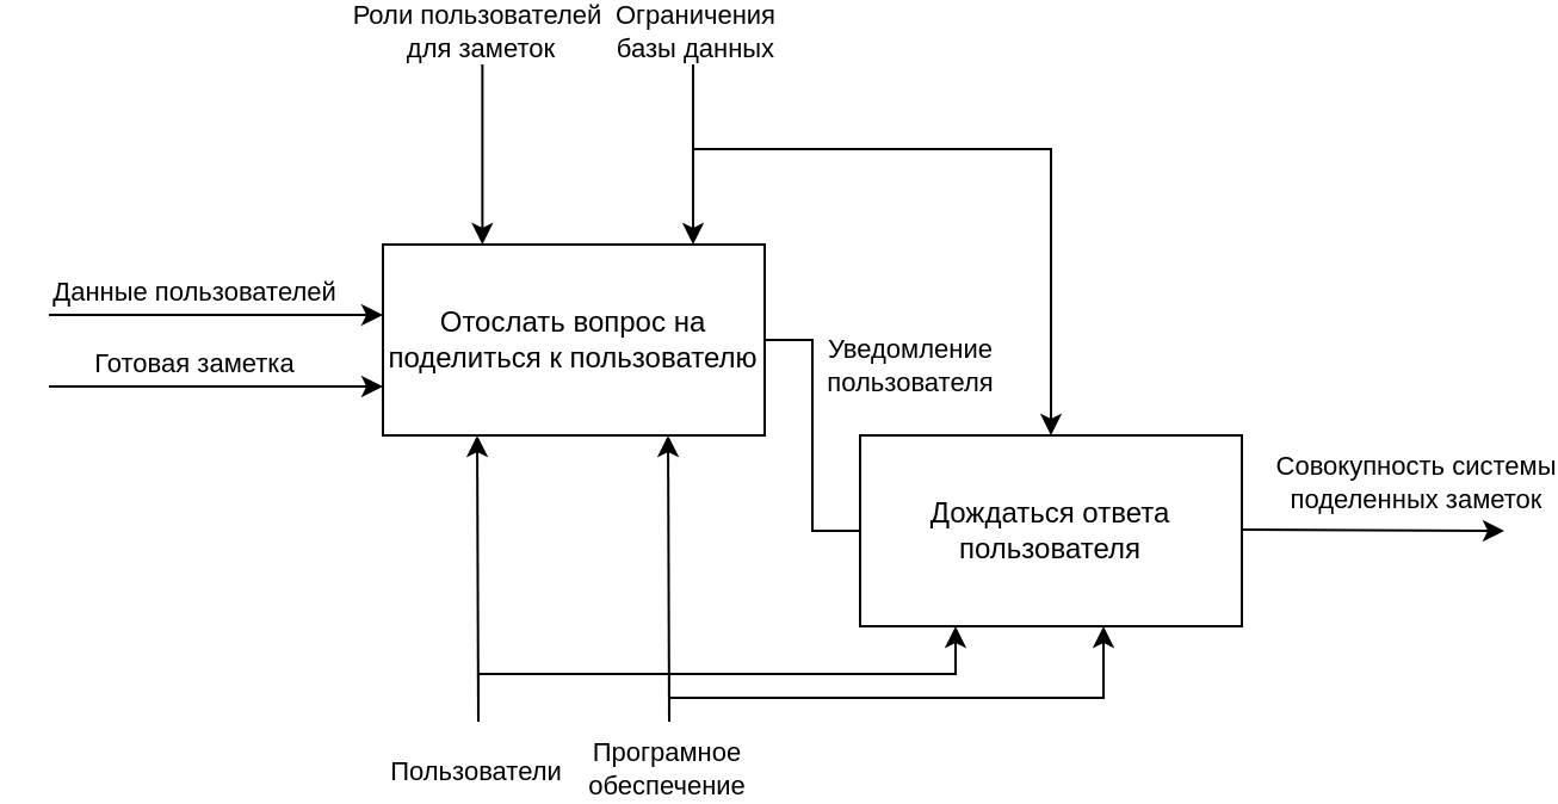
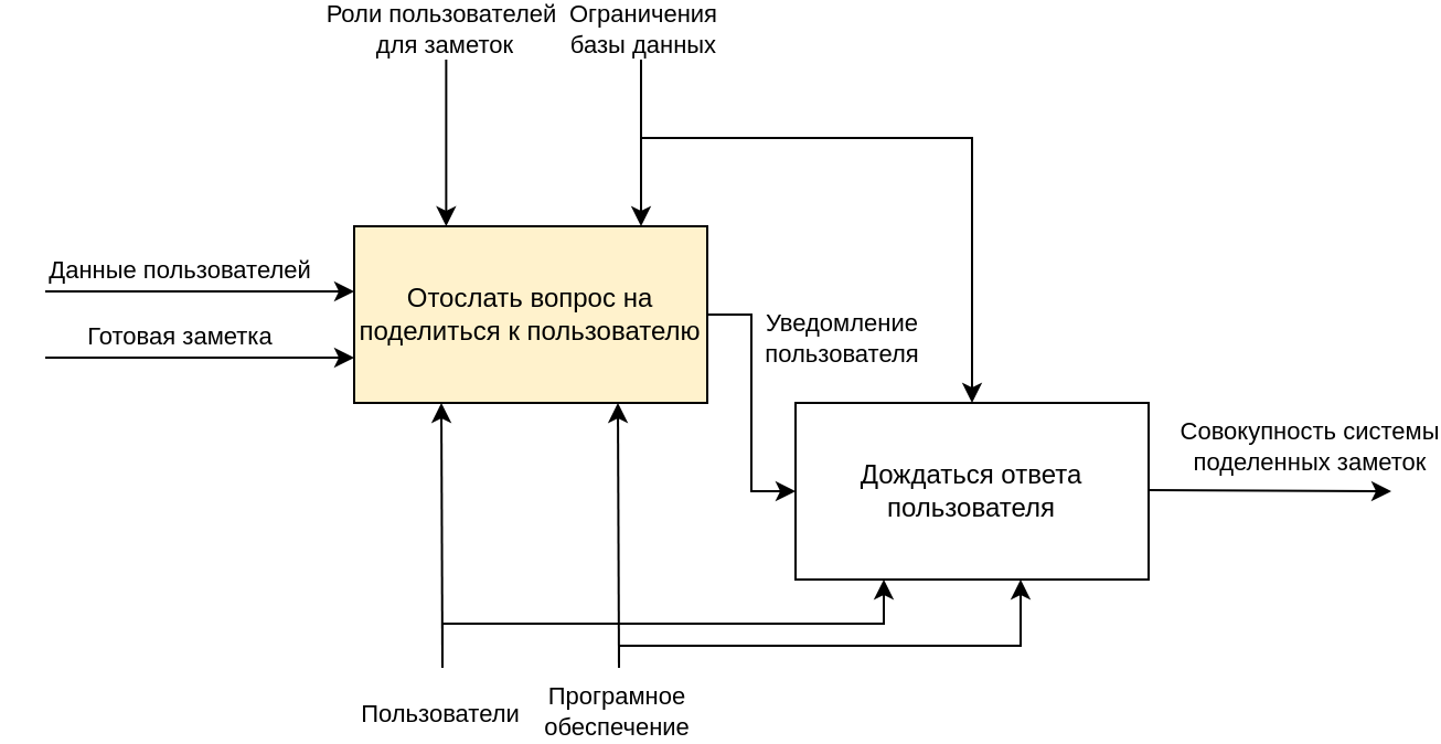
  <mxCell id="0" />
  <mxCell id="1" parent="0" />
- <mxCell id="2" value="Отослать вопрос на поделиться к пользователю" style="rounded=0;whiteSpace=wrap;html=1;" vertex="1" parent="1"><mxGeometry x="160" y="100" width="160" height="80" as="geometry" /></mxCell>
+ <mxCell id="2" value="Отослать вопрос на поделиться к пользователю" style="rounded=0;whiteSpace=wrap;html=1;fillColor=#fff2cc;" vertex="1" parent="1"><mxGeometry x="160" y="100" width="160" height="80" as="geometry" /></mxCell>
  <mxCell id="3" value="Дождаться ответа пользователя" style="rounded=0;whiteSpace=wrap;html=1;" vertex="1" parent="1"><mxGeometry x="360" y="180" width="160" height="80" as="geometry" /></mxCell>
  <mxCell id="4" value="" style="endArrow=classic;html=1;rounded=0;" edge="1" parent="1"><mxGeometry width="50" height="50" relative="1" as="geometry"><mxPoint x="201.69" y="20" as="sourcePoint" /><mxPoint x="201.69" y="100" as="targetPoint" /><Array as="points"><mxPoint x="200.71" y="20" /></Array></mxGeometry></mxCell>
  <mxCell id="5" value="Роли пользователей&amp;nbsp;&lt;br&gt;для заметок" style="edgeLabel;html=1;align=center;verticalAlign=middle;resizable=0;points=[];" vertex="1" connectable="0" parent="4"><mxGeometry x="-0.391" y="1" relative="1" as="geometry"><mxPoint x="-2" y="-34" as="offset" /></mxGeometry></mxCell>
  <mxCell id="6" value="" style="endArrow=classic;html=1;rounded=0;entryX=0.25;entryY=0;entryDx=0;entryDy=0;" edge="1" parent="1"><mxGeometry width="50" height="50" relative="1" as="geometry"><mxPoint x="290" y="20" as="sourcePoint" /><mxPoint x="290" y="100" as="targetPoint" /></mxGeometry></mxCell>
  <mxCell id="7" value="Ограничения&lt;br&gt;базы данных" style="edgeLabel;html=1;align=center;verticalAlign=middle;resizable=0;points=[];" vertex="1" connectable="0" parent="6"><mxGeometry x="-0.147" y="-2" relative="1" as="geometry"><mxPoint x="2" y="-44" as="offset" /></mxGeometry></mxCell>
  <mxCell id="8" value="" style="endArrow=classic;html=1;rounded=0;entryX=0.5;entryY=0;entryDx=0;entryDy=0;edgeStyle=orthogonalEdgeStyle;" edge="1" parent="1" target="3"><mxGeometry width="50" height="50" relative="1" as="geometry"><mxPoint x="290" y="30" as="sourcePoint" /><mxPoint x="550" y="90" as="targetPoint" /><Array as="points"><mxPoint x="290" y="60" /><mxPoint x="440" y="60" /></Array></mxGeometry></mxCell>
  <mxCell id="9" value="" style="endArrow=classic;html=1;rounded=0;entryX=0;entryY=0.5;entryDx=0;entryDy=0;" edge="1" parent="1"><mxGeometry width="50" height="50" relative="1" as="geometry"><mxPoint x="20" y="129.5" as="sourcePoint" /><mxPoint x="160" y="129.5" as="targetPoint" /></mxGeometry></mxCell>
  <mxCell id="10" value="Данные пользователей" style="edgeLabel;html=1;align=center;verticalAlign=middle;resizable=0;points=[];" vertex="1" connectable="0" parent="9"><mxGeometry x="-0.829" y="-1" relative="1" as="geometry"><mxPoint x="48" y="-11" as="offset" /></mxGeometry></mxCell>
  <mxCell id="11" value="" style="endArrow=classic;html=1;rounded=0;entryX=0.25;entryY=1;entryDx=0;entryDy=0;" edge="1" parent="1"><mxGeometry width="50" height="50" relative="1" as="geometry"><mxPoint x="200" y="300" as="sourcePoint" /><mxPoint x="199.5" y="180" as="targetPoint" /></mxGeometry></mxCell>
  <mxCell id="12" value="Пользователи" style="edgeLabel;html=1;align=center;verticalAlign=middle;resizable=0;points=[];" vertex="1" connectable="0" parent="11"><mxGeometry x="-0.32" y="1" relative="1" as="geometry"><mxPoint y="61" as="offset" /></mxGeometry></mxCell>
  <mxCell id="13" value="Програмное&lt;br&gt;обеспечение" style="endArrow=classic;html=1;rounded=0;entryX=0.75;entryY=1;entryDx=0;entryDy=0;" edge="1" parent="1"><mxGeometry x="-1" y="20" width="50" height="50" relative="1" as="geometry"><mxPoint x="280" y="300" as="sourcePoint" /><mxPoint x="279.5" y="180" as="targetPoint" /><mxPoint x="19" y="20" as="offset" /></mxGeometry></mxCell>
  <mxCell id="14" value="" style="endArrow=classic;html=1;rounded=0;edgeStyle=orthogonalEdgeStyle;" edge="1" parent="1" target="3"><mxGeometry width="50" height="50" relative="1" as="geometry"><mxPoint x="280" y="300" as="sourcePoint" /><mxPoint x="550" y="90" as="targetPoint" /><Array as="points"><mxPoint x="280" y="290" /><mxPoint x="462" y="290" /></Array></mxGeometry></mxCell>
  <mxCell id="15" value="" style="endArrow=classic;html=1;rounded=0;entryX=0.25;entryY=1;entryDx=0;entryDy=0;edgeStyle=orthogonalEdgeStyle;" edge="1" parent="1" target="3"><mxGeometry width="50" height="50" relative="1" as="geometry"><mxPoint x="200" y="300" as="sourcePoint" /><mxPoint x="550" y="90" as="targetPoint" /><Array as="points"><mxPoint x="200" y="280" /><mxPoint x="400" y="280" /></Array></mxGeometry></mxCell>
  <mxCell id="16" value="" style="endArrow=classic;html=1;rounded=0;exitX=1;exitY=0.357;exitDx=0;exitDy=0;exitPerimeter=0;" edge="1" parent="1"><mxGeometry width="50" height="50" relative="1" as="geometry"><mxPoint x="520" y="219.5" as="sourcePoint" /><mxPoint x="630" y="220" as="targetPoint" /></mxGeometry></mxCell>
  <mxCell id="17" value="Совокупность системы&lt;br&gt;поделенных заметок" style="edgeLabel;html=1;align=center;verticalAlign=middle;resizable=0;points=[];" vertex="1" connectable="0" parent="16"><mxGeometry x="0.2" y="1" relative="1" as="geometry"><mxPoint x="6" y="-19" as="offset" /></mxGeometry></mxCell>
- <mxCell id="18" value="" style="endArrow=none;html=1;rounded=0;exitX=1;exitY=0.5;exitDx=0;exitDy=0;entryX=0;entryY=0.5;entryDx=0;entryDy=0;edgeStyle=orthogonalEdgeStyle;" edge="1" parent="1" source="2" target="3"><mxGeometry width="50" height="50" relative="1" as="geometry"><mxPoint x="500" y="140" as="sourcePoint" /><mxPoint x="550" y="90" as="targetPoint" /></mxGeometry></mxCell>
+ <mxCell id="18" value="" style="endArrow=classic;html=1;rounded=0;exitX=1;exitY=0.5;exitDx=0;exitDy=0;entryX=0;entryY=0.5;entryDx=0;entryDy=0;edgeStyle=orthogonalEdgeStyle;" edge="1" parent="1" source="2" target="3"><mxGeometry width="50" height="50" relative="1" as="geometry"><mxPoint x="500" y="140" as="sourcePoint" /><mxPoint x="550" y="90" as="targetPoint" /></mxGeometry></mxCell>
  <mxCell id="19" value="Уведомление&lt;br&gt;пользователя" style="edgeLabel;html=1;align=center;verticalAlign=middle;resizable=0;points=[];" vertex="1" connectable="0" parent="18"><mxGeometry x="-0.283" y="-2" relative="1" as="geometry"><mxPoint x="42" y="-13" as="offset" /></mxGeometry></mxCell>
  <mxCell id="20" value="" style="endArrow=classic;html=1;rounded=0;entryX=0;entryY=0.5;entryDx=0;entryDy=0;" edge="1" parent="1"><mxGeometry width="50" height="50" relative="1" as="geometry"><mxPoint x="20" y="159.5" as="sourcePoint" /><mxPoint x="160" y="159.5" as="targetPoint" /></mxGeometry></mxCell>
  <mxCell id="21" value="Готовая заметка" style="edgeLabel;html=1;align=center;verticalAlign=middle;resizable=0;points=[];" vertex="1" connectable="0" parent="20"><mxGeometry x="-0.829" y="-1" relative="1" as="geometry"><mxPoint x="48" y="-11" as="offset" /></mxGeometry></mxCell>
